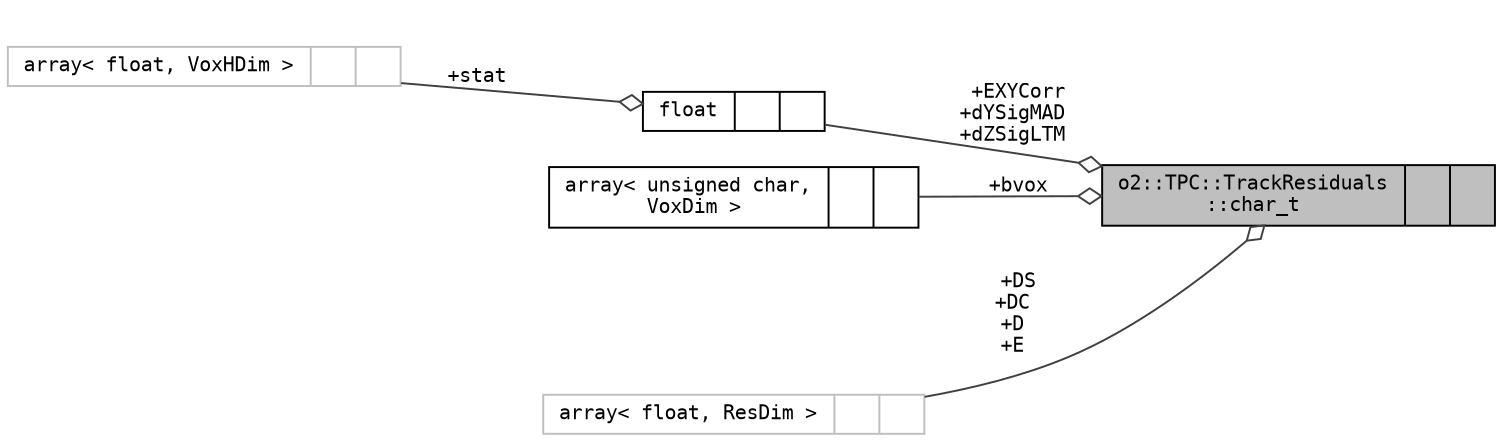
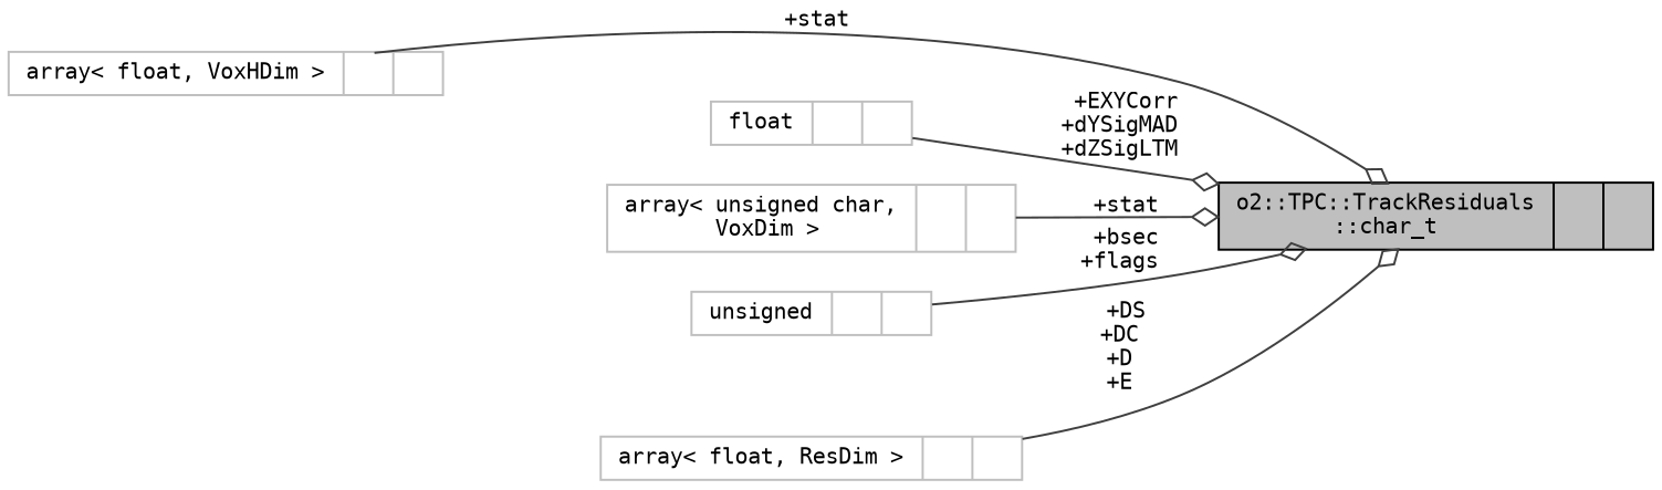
  digraph {
    fontname="DejaVu Sans Mono"
    rankdir=LR
    node [color=grey75 fontname="DejaVu Sans Mono" fontsize=10 shape=record]
    edge [arrowhead=odiamond color=grey25 fontname="DejaVu Sans Mono" fontsize=10 labelfontname=Helvetica labelfontsize=10 style=solid]
    n1 [color=black fillcolor=grey75 fontcolor=black height=0.2 label="{o2::TPC::TrackResiduals\l::char_t\n||}" style=filled width=0.4]
-   n2 [color=black height=0.2 label="{float\n||}" width=0.4]
+   n2 [height=0.2 label="{float\n||}" width=0.4]
    n3 [height=0.2 label="{array\< float, VoxHDim \>\n||}" width=0.4]
-   n4 [color=black height=0.2 label="{array\< unsigned char,\l VoxDim \>\n||}" width=0.4]
+   n4 [height=0.2 label="{array\< unsigned char,\l VoxDim \>\n||}" width=0.4]
+   n5 [height=0.2 label="{unsigned\n||}" width=0.4]
    n6 [height=0.2 label="{array\< float, ResDim \>\n||}" width=0.4]
    n2 -> n1 [label=" +EXYCorr\n+dYSigMAD\n+dZSigLTM"]
-   n3 -> n2 [label=" +stat"]
-   n4 -> n1 [label=" +bvox"]
+   n3 -> n1 [label=" +stat"]
+   n4 -> n1 [label=" +stat"]
+   n5 -> n1 [label=" +bsec\n+flags"]
    n6 -> n1 [label=" +DS\n+DC\n+D\n+E"]
  }
